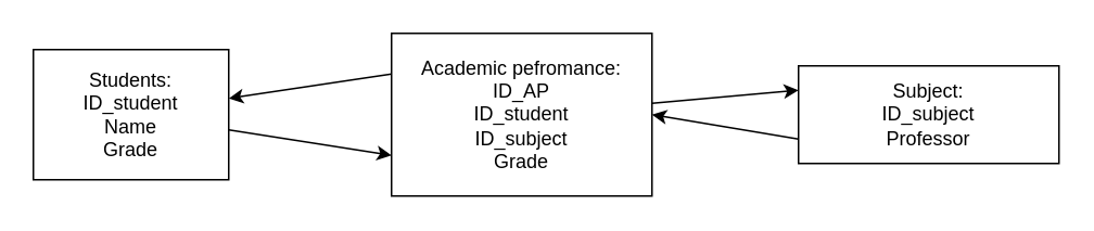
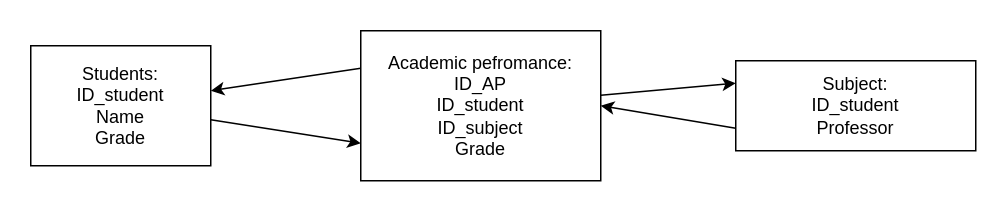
  <mxCell id="0" />
  <mxCell id="1" parent="0" />
  <mxCell id="2" style="edgeStyle=none;html=1;entryX=0;entryY=0.75;entryDx=0;entryDy=0;" parent="1" source="3" target="6" edge="1"><mxGeometry relative="1" as="geometry" /></mxCell>
  <mxCell id="3" value="Students:&lt;br&gt;ID_student&lt;br&gt;Name&lt;br&gt;Grade" style="whiteSpace=wrap;html=1;" parent="1" vertex="1"><mxGeometry x="20" y="30" width="120" height="80" as="geometry" /></mxCell>
  <mxCell id="4" style="edgeStyle=none;html=1;exitX=0;exitY=0.25;exitDx=0;exitDy=0;entryX=1;entryY=0.375;entryDx=0;entryDy=0;entryPerimeter=0;" parent="1" source="6" target="3" edge="1"><mxGeometry relative="1" as="geometry" /></mxCell>
  <mxCell id="5" style="edgeStyle=none;html=1;entryX=0;entryY=0.25;entryDx=0;entryDy=0;" parent="1" source="6" target="8" edge="1"><mxGeometry relative="1" as="geometry" /></mxCell>
  <mxCell id="6" value="Academic pefromance:&lt;br&gt;ID_AP&lt;br&gt;ID_student&lt;br&gt;ID_subject&lt;br&gt;Grade" style="whiteSpace=wrap;html=1;" parent="1" vertex="1"><mxGeometry x="240" y="20" width="160" height="100" as="geometry" /></mxCell>
  <mxCell id="7" style="edgeStyle=none;html=1;entryX=1;entryY=0.5;entryDx=0;entryDy=0;exitX=0;exitY=0.75;exitDx=0;exitDy=0;" parent="1" source="8" target="6" edge="1"><mxGeometry relative="1" as="geometry" /></mxCell>
- <mxCell id="8" value="Subject:&lt;br&gt;ID_subject&lt;br&gt;Professor" style="whiteSpace=wrap;html=1;" parent="1" vertex="1"><mxGeometry x="490" y="40" width="160" height="60" as="geometry" /></mxCell>
+ <mxCell id="8" value="Subject:&lt;br&gt;ID_student&lt;br&gt;Professor" style="whiteSpace=wrap;html=1;" parent="1" vertex="1"><mxGeometry x="490" y="40" width="160" height="60" as="geometry" /></mxCell>
